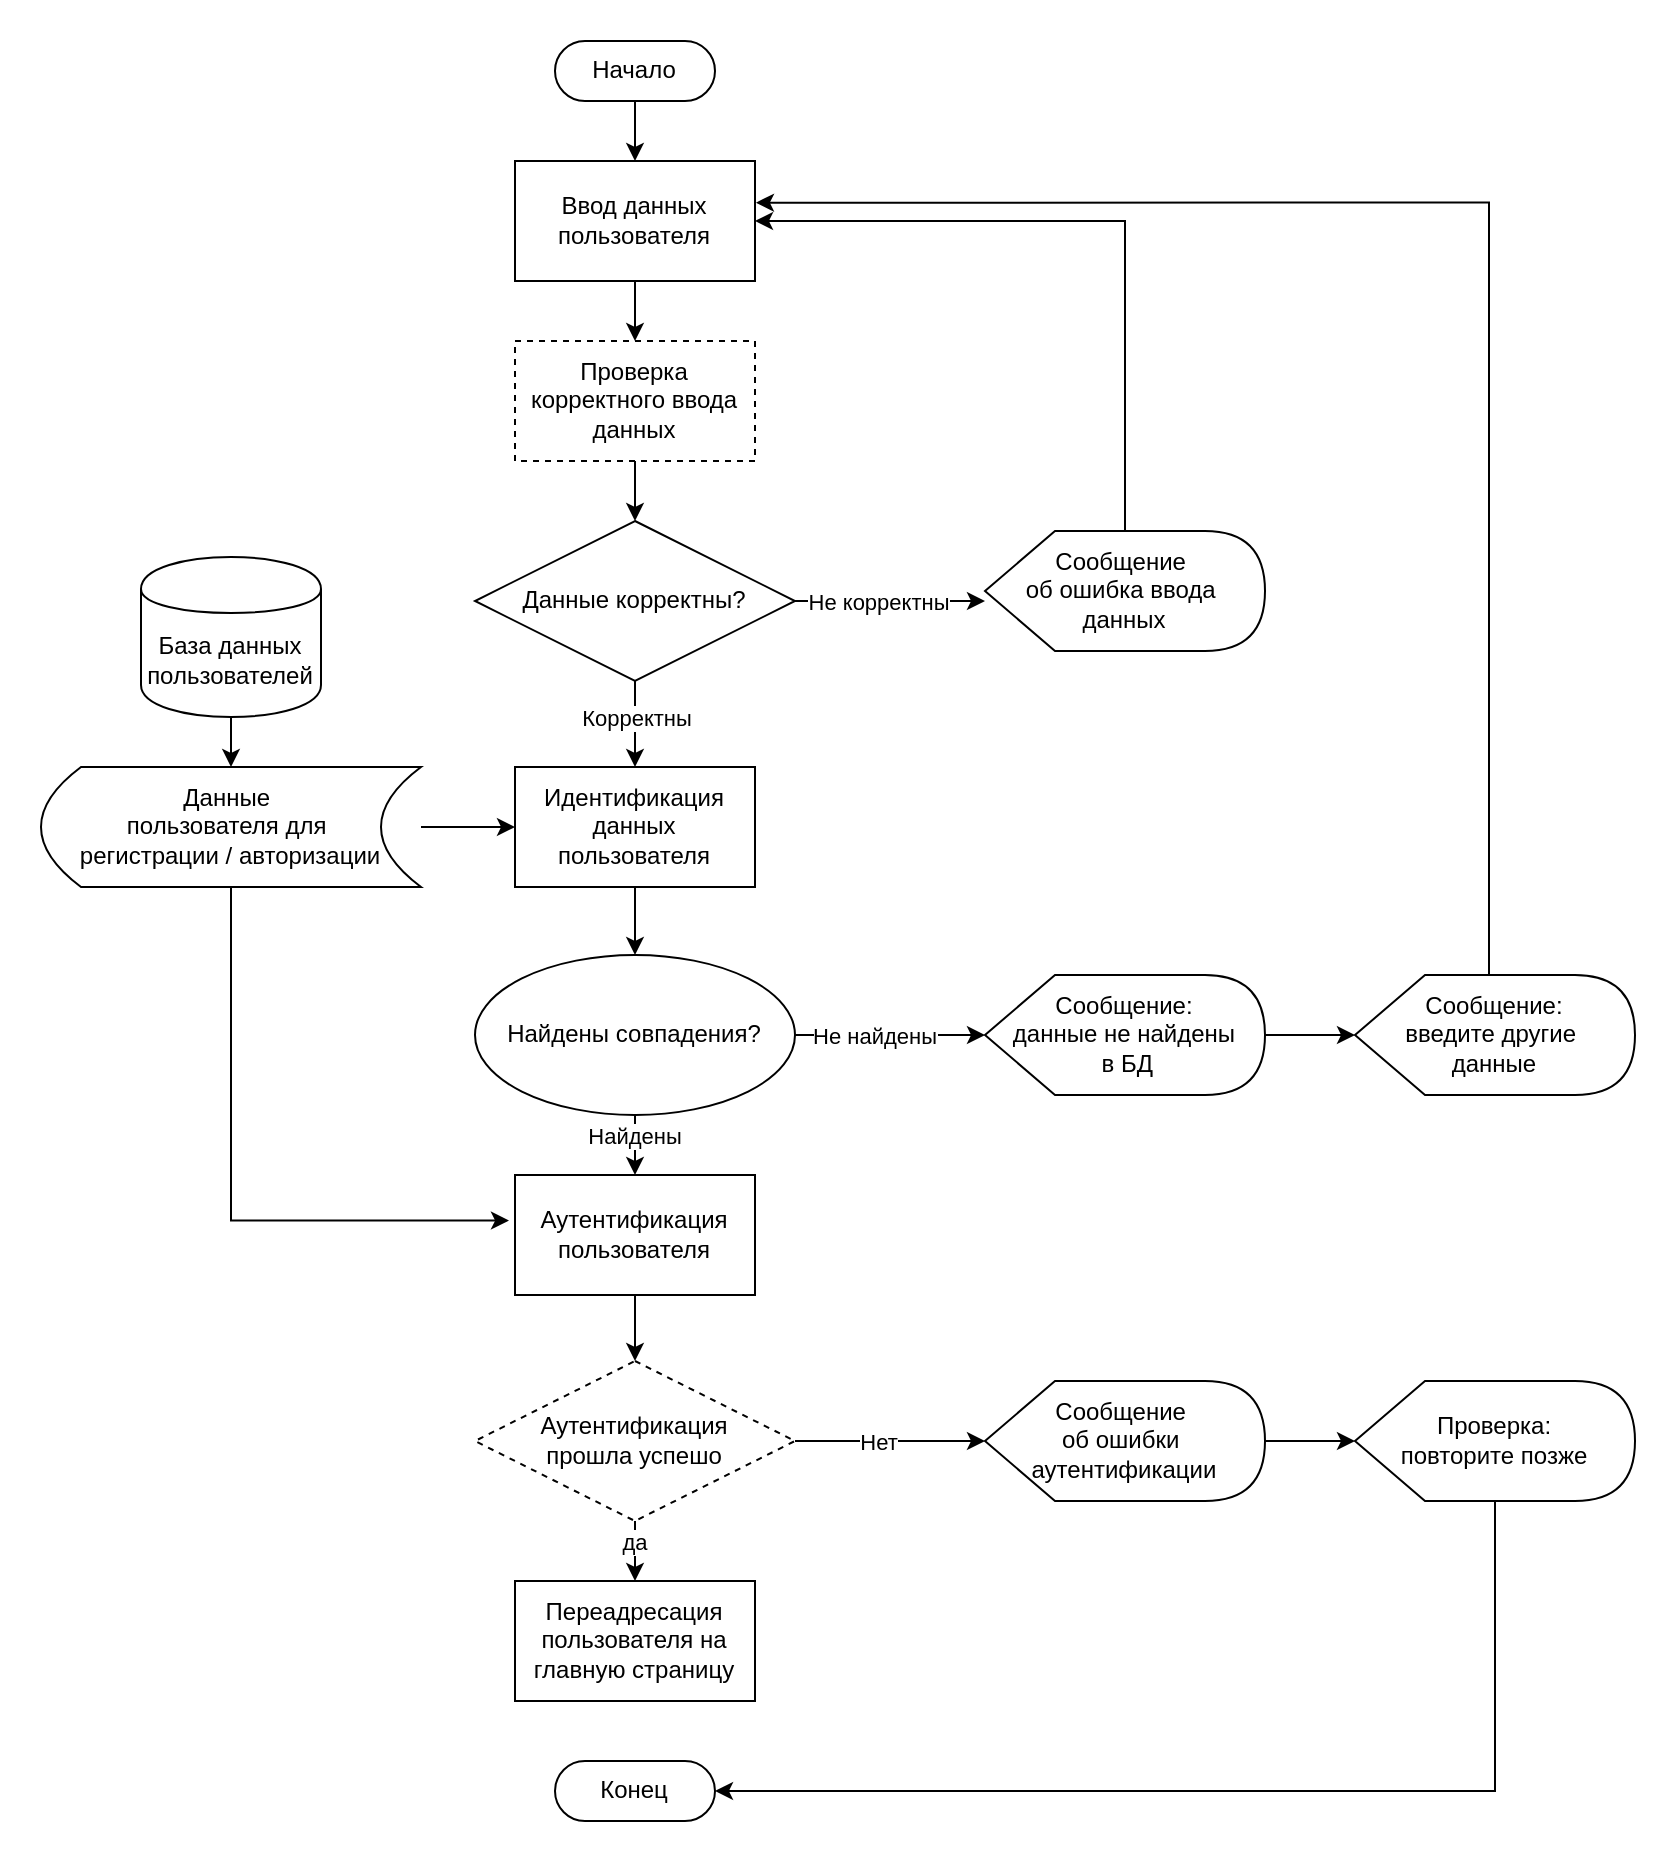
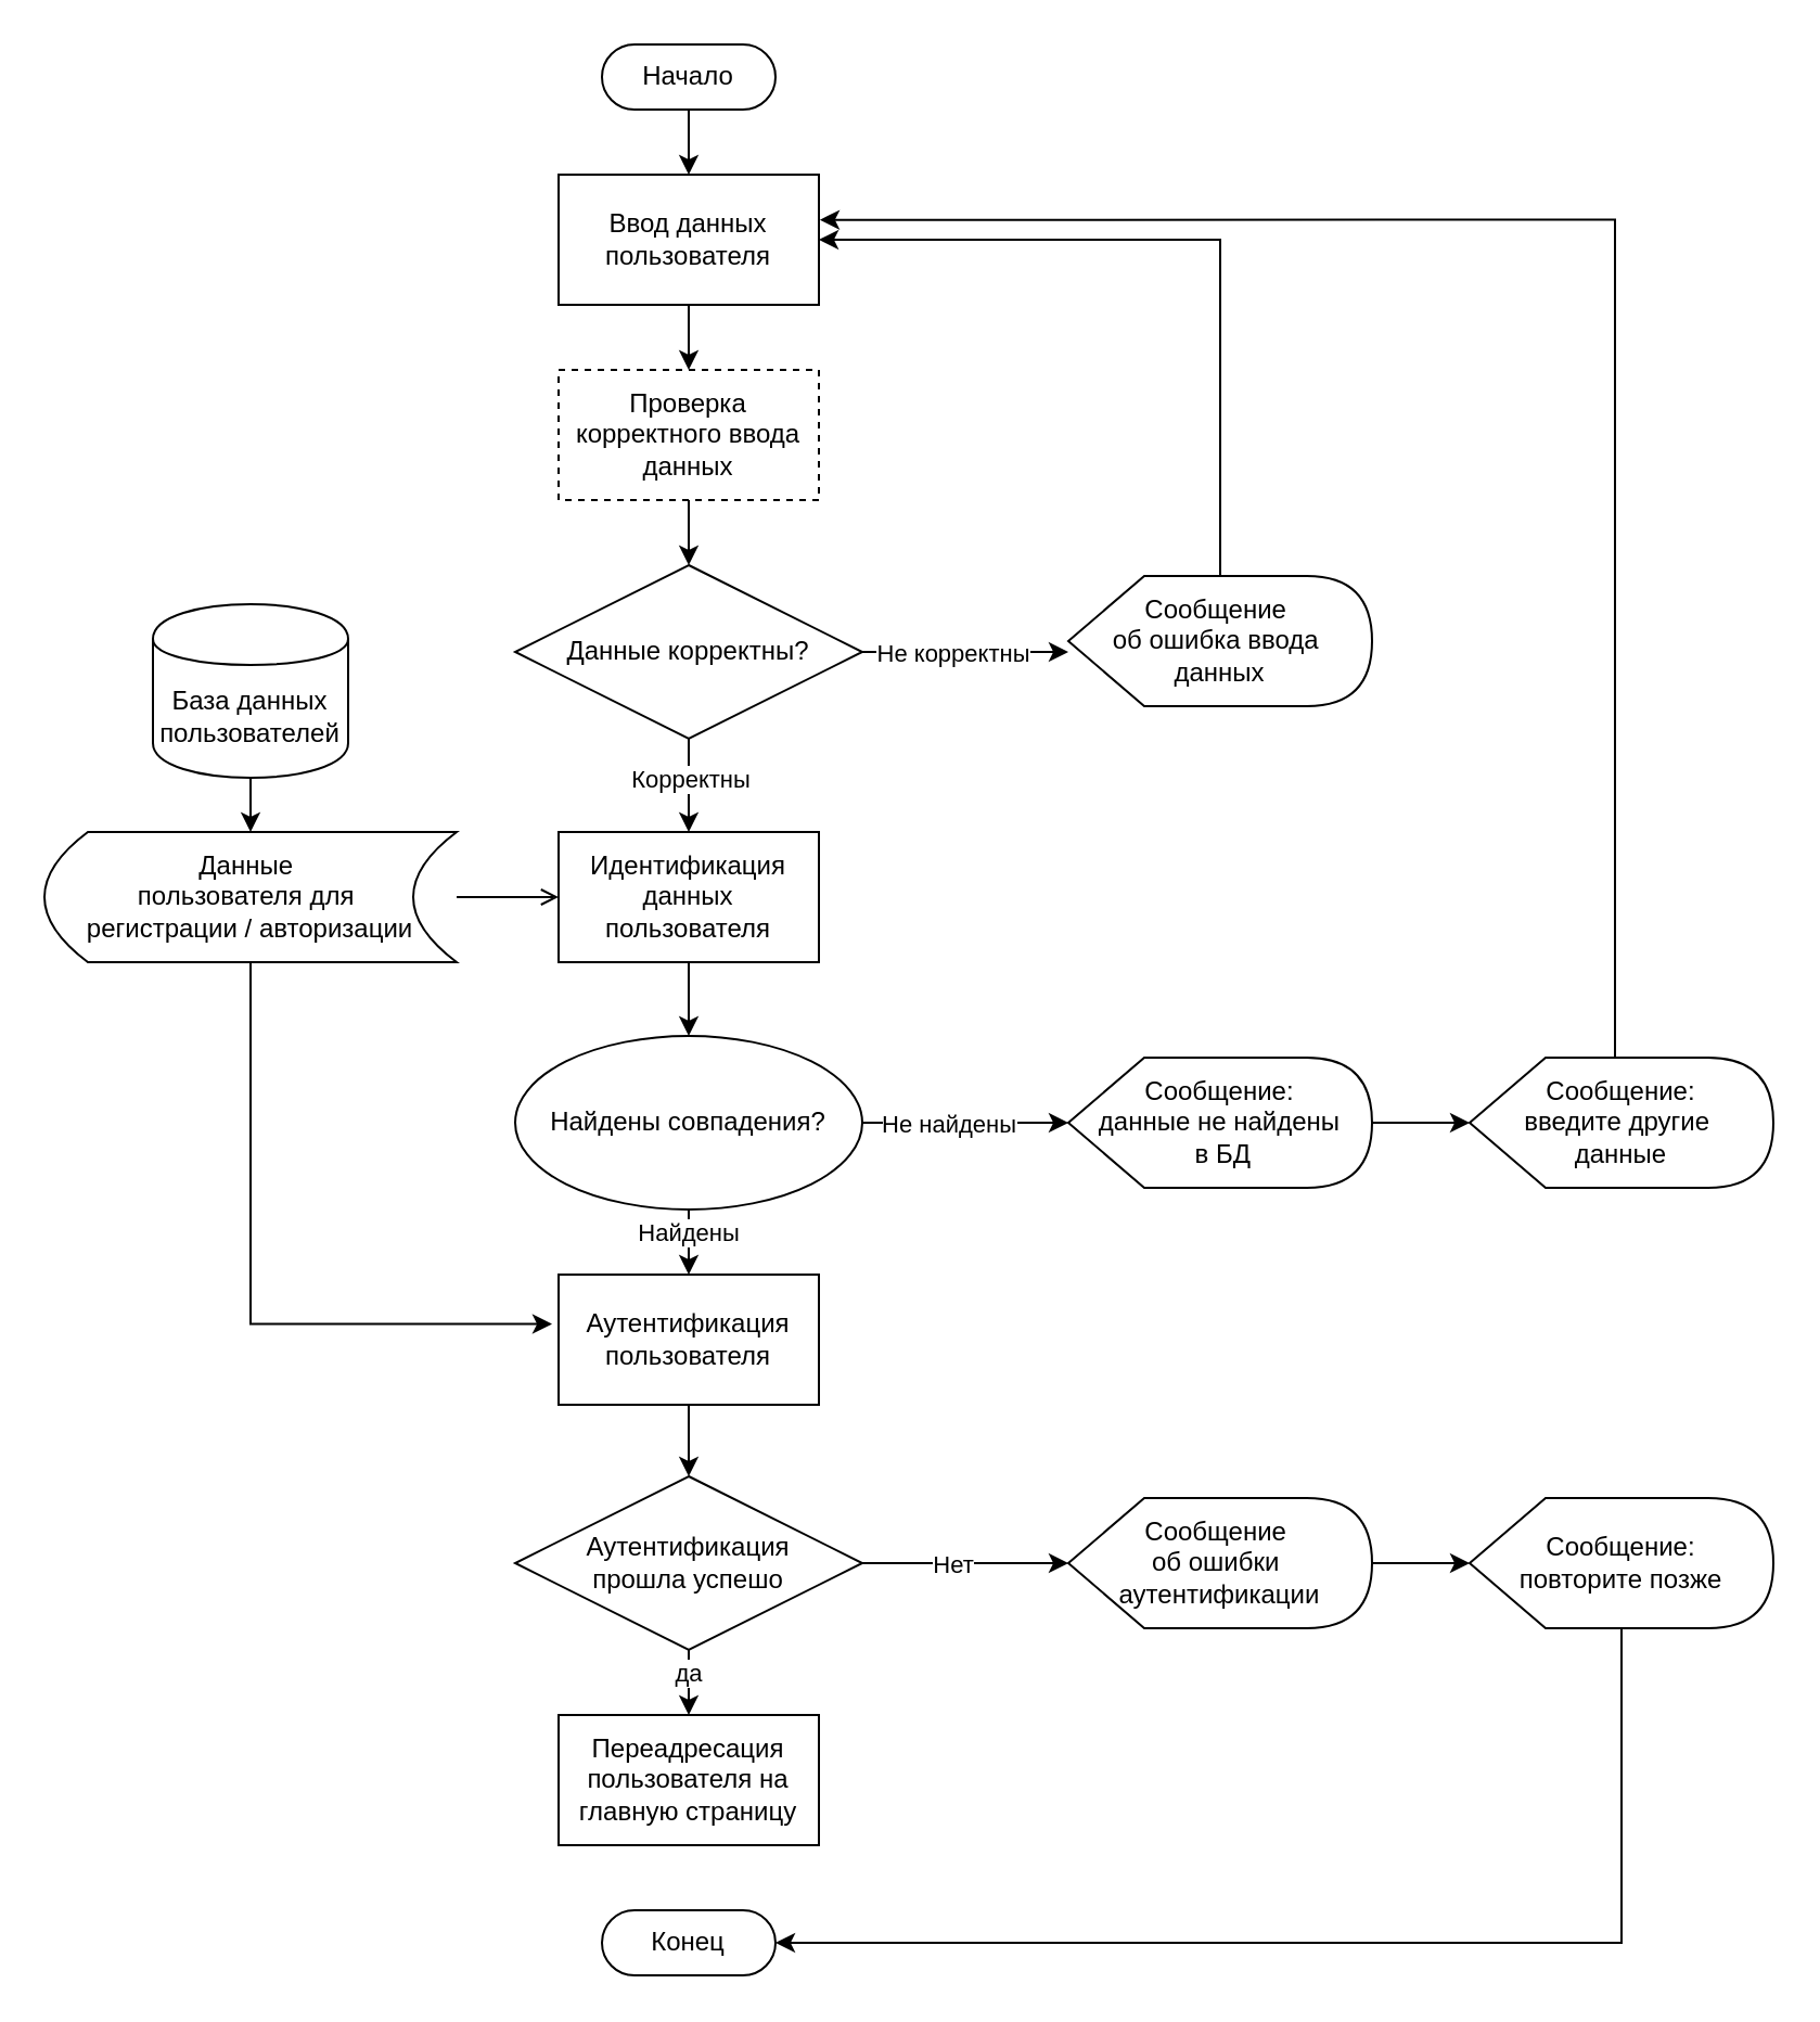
  <mxCell id="0" />
  <mxCell id="1" parent="0" />
  <mxCell id="2" style="edgeStyle=orthogonalEdgeStyle;rounded=0;orthogonalLoop=1;jettySize=auto;html=1;" edge="1" parent="1" source="3" target="5"><mxGeometry relative="1" as="geometry" /></mxCell>
  <mxCell id="3" value="Начало" style="html=1;dashed=0;whiteSpace=wrap;shape=mxgraph.dfd.start" vertex="1" parent="1"><mxGeometry x="277" y="20" width="80" height="30" as="geometry" /></mxCell>
  <mxCell id="4" style="edgeStyle=orthogonalEdgeStyle;rounded=0;orthogonalLoop=1;jettySize=auto;html=1;" edge="1" parent="1" source="5" target="7"><mxGeometry relative="1" as="geometry"><mxPoint x="317" y="170" as="targetPoint" /></mxGeometry></mxCell>
  <mxCell id="5" value="&lt;div&gt;Ввод данных&lt;/div&gt;&lt;div&gt;пользователя&lt;br&gt;&lt;/div&gt;" style="rounded=0;whiteSpace=wrap;html=1;" vertex="1" parent="1"><mxGeometry x="257" y="80" width="120" height="60" as="geometry" /></mxCell>
  <mxCell id="6" style="edgeStyle=orthogonalEdgeStyle;rounded=0;orthogonalLoop=1;jettySize=auto;html=1;" edge="1" parent="1" source="7"><mxGeometry relative="1" as="geometry"><mxPoint x="317" y="260" as="targetPoint" /></mxGeometry></mxCell>
  <mxCell id="7" value="Проверка корректного ввода данных" style="rounded=0;whiteSpace=wrap;html=1;dashed=1;" vertex="1" parent="1"><mxGeometry x="257" y="170" width="120" height="60" as="geometry" /></mxCell>
  <mxCell id="8" style="edgeStyle=orthogonalEdgeStyle;rounded=0;orthogonalLoop=1;jettySize=auto;html=1;" edge="1" parent="1" source="12" target="14"><mxGeometry relative="1" as="geometry"><mxPoint x="497" y="250" as="targetPoint" /><Array as="points"><mxPoint x="497" y="300" /></Array></mxGeometry></mxCell>
  <mxCell id="9" value="Не корректны" style="edgeLabel;html=1;align=center;verticalAlign=middle;resizable=0;points=[];" vertex="1" connectable="0" parent="8"><mxGeometry x="-0.316" relative="1" as="geometry"><mxPoint x="9" as="offset" /></mxGeometry></mxCell>
  <mxCell id="10" style="edgeStyle=orthogonalEdgeStyle;rounded=0;orthogonalLoop=1;jettySize=auto;html=1;" edge="1" parent="1" source="12" target="18"><mxGeometry relative="1" as="geometry"><mxPoint x="316.75" y="580" as="targetPoint" /><mxPoint x="316.75" y="550" as="sourcePoint" /></mxGeometry></mxCell>
  <mxCell id="11" value="Корректны" style="edgeLabel;html=1;align=center;verticalAlign=middle;resizable=0;points=[];" vertex="1" connectable="0" parent="10"><mxGeometry x="-0.155" relative="1" as="geometry"><mxPoint as="offset" /></mxGeometry></mxCell>
  <mxCell id="12" value="Данные корректны?" style="rhombus;whiteSpace=wrap;html=1;" vertex="1" parent="1"><mxGeometry x="237" y="260" width="160" height="80" as="geometry" /></mxCell>
  <mxCell id="13" style="edgeStyle=orthogonalEdgeStyle;rounded=0;orthogonalLoop=1;jettySize=auto;html=1;entryX=1;entryY=0.5;entryDx=0;entryDy=0;" edge="1" parent="1" source="14" target="5"><mxGeometry relative="1" as="geometry"><Array as="points"><mxPoint x="562" y="110" /></Array></mxGeometry></mxCell>
  <mxCell id="14" value="&lt;div&gt;Сообщение&amp;nbsp;&lt;/div&gt;&lt;div&gt;об ошибка ввода&amp;nbsp;&lt;/div&gt;&lt;div&gt;данных&lt;/div&gt;" style="shape=display;whiteSpace=wrap;html=1;" vertex="1" parent="1"><mxGeometry x="492" y="265" width="140" height="60" as="geometry" /></mxCell>
- <mxCell id="15" value="" style="edgeStyle=orthogonalEdgeStyle;rounded=0;orthogonalLoop=1;jettySize=auto;html=1;" edge="1" parent="1" source="16" target="18"><mxGeometry relative="1" as="geometry" /></mxCell>
+ <mxCell id="15" value="" style="edgeStyle=orthogonalEdgeStyle;rounded=0;orthogonalLoop=1;jettySize=auto;html=1;endArrow=open;" edge="1" parent="1" source="16" target="18"><mxGeometry relative="1" as="geometry" /></mxCell>
  <mxCell id="16" value="&lt;div&gt;Данные&amp;nbsp;&lt;/div&gt;&lt;div&gt;пользователя для&amp;nbsp;&lt;/div&gt;&lt;div&gt;регистрации / авторизации&lt;br&gt;&lt;/div&gt;" style="shape=dataStorage;whiteSpace=wrap;html=1;fixedSize=1;" vertex="1" parent="1"><mxGeometry x="20" y="383" width="190" height="60" as="geometry" /></mxCell>
  <mxCell id="17" style="edgeStyle=orthogonalEdgeStyle;rounded=0;orthogonalLoop=1;jettySize=auto;html=1;" edge="1" parent="1" source="18" target="23"><mxGeometry relative="1" as="geometry" /></mxCell>
  <mxCell id="18" value="&lt;div&gt;Идентификация&lt;/div&gt;&lt;div&gt;данных пользователя&lt;br&gt;&lt;/div&gt;" style="rounded=0;whiteSpace=wrap;html=1;" vertex="1" parent="1"><mxGeometry x="257" y="383" width="120" height="60" as="geometry" /></mxCell>
  <mxCell id="19" style="edgeStyle=orthogonalEdgeStyle;rounded=0;orthogonalLoop=1;jettySize=auto;html=1;" edge="1" parent="1" source="23" target="25"><mxGeometry relative="1" as="geometry"><mxPoint x="517" y="710" as="targetPoint" /></mxGeometry></mxCell>
  <mxCell id="20" value="Не найдены" style="edgeLabel;html=1;align=center;verticalAlign=middle;resizable=0;points=[];" vertex="1" connectable="0" parent="19"><mxGeometry x="-0.504" y="2" relative="1" as="geometry"><mxPoint x="15" y="2" as="offset" /></mxGeometry></mxCell>
  <mxCell id="21" style="edgeStyle=orthogonalEdgeStyle;rounded=0;orthogonalLoop=1;jettySize=auto;html=1;" edge="1" parent="1" source="23"><mxGeometry relative="1" as="geometry"><mxPoint x="317" y="587" as="targetPoint" /></mxGeometry></mxCell>
  <mxCell id="22" value="Найдены" style="edgeLabel;html=1;align=center;verticalAlign=middle;resizable=0;points=[];" vertex="1" connectable="0" parent="21"><mxGeometry x="-0.373" y="-1" relative="1" as="geometry"><mxPoint as="offset" /></mxGeometry></mxCell>
  <mxCell id="23" value="Найдены совпадения?" style="ellipse;whiteSpace=wrap;html=1;" vertex="1" parent="1"><mxGeometry x="237" y="477" width="160" height="80" as="geometry" /></mxCell>
  <mxCell id="24" style="edgeStyle=orthogonalEdgeStyle;rounded=0;orthogonalLoop=1;jettySize=auto;html=1;" edge="1" parent="1" source="25" target="26"><mxGeometry relative="1" as="geometry"><mxPoint x="487" y="540" as="targetPoint" /></mxGeometry></mxCell>
  <mxCell id="25" value="&lt;div&gt;Сообщение:&lt;/div&gt;&lt;div&gt;данные не найдены&lt;/div&gt;&lt;div&gt;&amp;nbsp;в БД&lt;br&gt;&lt;/div&gt;" style="shape=display;whiteSpace=wrap;html=1;" vertex="1" parent="1"><mxGeometry x="492" y="487" width="140" height="60" as="geometry" /></mxCell>
  <mxCell id="26" value="&lt;div&gt;Сообщение:&lt;/div&gt;&lt;div&gt;введите другие&amp;nbsp;&lt;/div&gt;&lt;div&gt;данные&lt;br&gt;&lt;/div&gt;" style="shape=display;whiteSpace=wrap;html=1;" vertex="1" parent="1"><mxGeometry x="677" y="487" width="140" height="60" as="geometry" /></mxCell>
  <mxCell id="27" value="" style="edgeStyle=orthogonalEdgeStyle;rounded=0;orthogonalLoop=1;jettySize=auto;html=1;" edge="1" parent="1" source="28" target="37"><mxGeometry relative="1" as="geometry" /></mxCell>
  <mxCell id="28" value="&lt;div&gt;Аутентификация&lt;/div&gt;&lt;div&gt;пользователя&lt;br&gt; &lt;/div&gt;" style="whiteSpace=wrap;html=1;" vertex="1" parent="1"><mxGeometry x="257" y="587" width="120" height="60" as="geometry" /></mxCell>
  <mxCell id="29" value="Конец" style="html=1;dashed=0;whiteSpace=wrap;shape=mxgraph.dfd.start" vertex="1" parent="1"><mxGeometry x="277" y="880" width="80" height="30" as="geometry" /></mxCell>
  <mxCell id="30" value="" style="edgeStyle=orthogonalEdgeStyle;rounded=0;orthogonalLoop=1;jettySize=auto;html=1;" edge="1" parent="1" source="31" target="16"><mxGeometry relative="1" as="geometry" /></mxCell>
  <mxCell id="31" value="&lt;div&gt;База данных&lt;/div&gt;&lt;div&gt;пользователей&lt;br&gt;&lt;/div&gt;" style="shape=cylinder;whiteSpace=wrap;html=1;boundedLbl=1;backgroundOutline=1;" vertex="1" parent="1"><mxGeometry x="70" y="278" width="90" height="80" as="geometry" /></mxCell>
  <mxCell id="32" style="edgeStyle=orthogonalEdgeStyle;rounded=0;orthogonalLoop=1;jettySize=auto;html=1;entryX=1.004;entryY=0.347;entryDx=0;entryDy=0;entryPerimeter=0;" edge="1" parent="1" source="26" target="5"><mxGeometry relative="1" as="geometry"><Array as="points"><mxPoint x="744" y="101" /></Array></mxGeometry></mxCell>
  <mxCell id="33" style="edgeStyle=orthogonalEdgeStyle;rounded=0;orthogonalLoop=1;jettySize=auto;html=1;" edge="1" parent="1" source="37"><mxGeometry relative="1" as="geometry"><mxPoint x="317" y="790" as="targetPoint" /></mxGeometry></mxCell>
  <mxCell id="34" value="да" style="edgeLabel;html=1;align=center;verticalAlign=middle;resizable=0;points=[];" vertex="1" connectable="0" parent="33"><mxGeometry x="-0.373" y="-1" relative="1" as="geometry"><mxPoint as="offset" /></mxGeometry></mxCell>
  <mxCell id="35" value="" style="edgeStyle=orthogonalEdgeStyle;rounded=0;orthogonalLoop=1;jettySize=auto;html=1;" edge="1" parent="1" source="37" target="40"><mxGeometry relative="1" as="geometry" /></mxCell>
  <mxCell id="36" value="Нет" style="edgeLabel;html=1;align=center;verticalAlign=middle;resizable=0;points=[];" vertex="1" connectable="0" parent="35"><mxGeometry x="-0.756" y="-1" relative="1" as="geometry"><mxPoint x="29" y="-1" as="offset" /></mxGeometry></mxCell>
- <mxCell id="37" value="&lt;div&gt;Аутентификация&lt;/div&gt;&lt;div&gt;прошла успешо&lt;br&gt;&lt;/div&gt;" style="rhombus;whiteSpace=wrap;html=1;dashed=1;" vertex="1" parent="1"><mxGeometry x="237" y="680" width="160" height="80" as="geometry" /></mxCell>
+ <mxCell id="37" value="&lt;div&gt;Аутентификация&lt;/div&gt;&lt;div&gt;прошла успешо&lt;br&gt;&lt;/div&gt;" style="rhombus;whiteSpace=wrap;html=1;" vertex="1" parent="1"><mxGeometry x="237" y="680" width="160" height="80" as="geometry" /></mxCell>
  <mxCell id="38" value="Переадресация пользователя на главную страницу" style="whiteSpace=wrap;html=1;" vertex="1" parent="1"><mxGeometry x="257" y="790" width="120" height="60" as="geometry" /></mxCell>
  <mxCell id="39" value="" style="edgeStyle=orthogonalEdgeStyle;rounded=0;orthogonalLoop=1;jettySize=auto;html=1;" edge="1" parent="1" source="40" target="41"><mxGeometry relative="1" as="geometry" /></mxCell>
  <mxCell id="40" value="&lt;div&gt;Сообщение&amp;nbsp;&lt;/div&gt;&lt;div&gt;об ошибки&amp;nbsp;&lt;/div&gt;&lt;div&gt;аутентификации&lt;br&gt;&lt;/div&gt;" style="shape=display;whiteSpace=wrap;html=1;" vertex="1" parent="1"><mxGeometry x="492" y="690" width="140" height="60" as="geometry" /></mxCell>
- <mxCell id="41" value="&lt;div&gt;Проверка:&lt;/div&gt;повторите позже" style="shape=display;whiteSpace=wrap;html=1;" vertex="1" parent="1"><mxGeometry x="677" y="690" width="140" height="60" as="geometry" /></mxCell>
+ <mxCell id="41" value="&lt;div&gt;Сообщение:&lt;/div&gt;повторите позже" style="shape=display;whiteSpace=wrap;html=1;" vertex="1" parent="1"><mxGeometry x="677" y="690" width="140" height="60" as="geometry" /></mxCell>
  <mxCell id="42" style="edgeStyle=orthogonalEdgeStyle;rounded=0;orthogonalLoop=1;jettySize=auto;html=1;" edge="1" parent="1" source="41" target="29"><mxGeometry relative="1" as="geometry"><Array as="points"><mxPoint x="747" y="895" /></Array></mxGeometry></mxCell>
  <mxCell id="43" style="edgeStyle=orthogonalEdgeStyle;rounded=0;orthogonalLoop=1;jettySize=auto;html=1;entryX=-0.025;entryY=0.38;entryDx=0;entryDy=0;entryPerimeter=0;" edge="1" parent="1" source="16" target="28"><mxGeometry relative="1" as="geometry"><Array as="points"><mxPoint x="115" y="610" /></Array></mxGeometry></mxCell>
